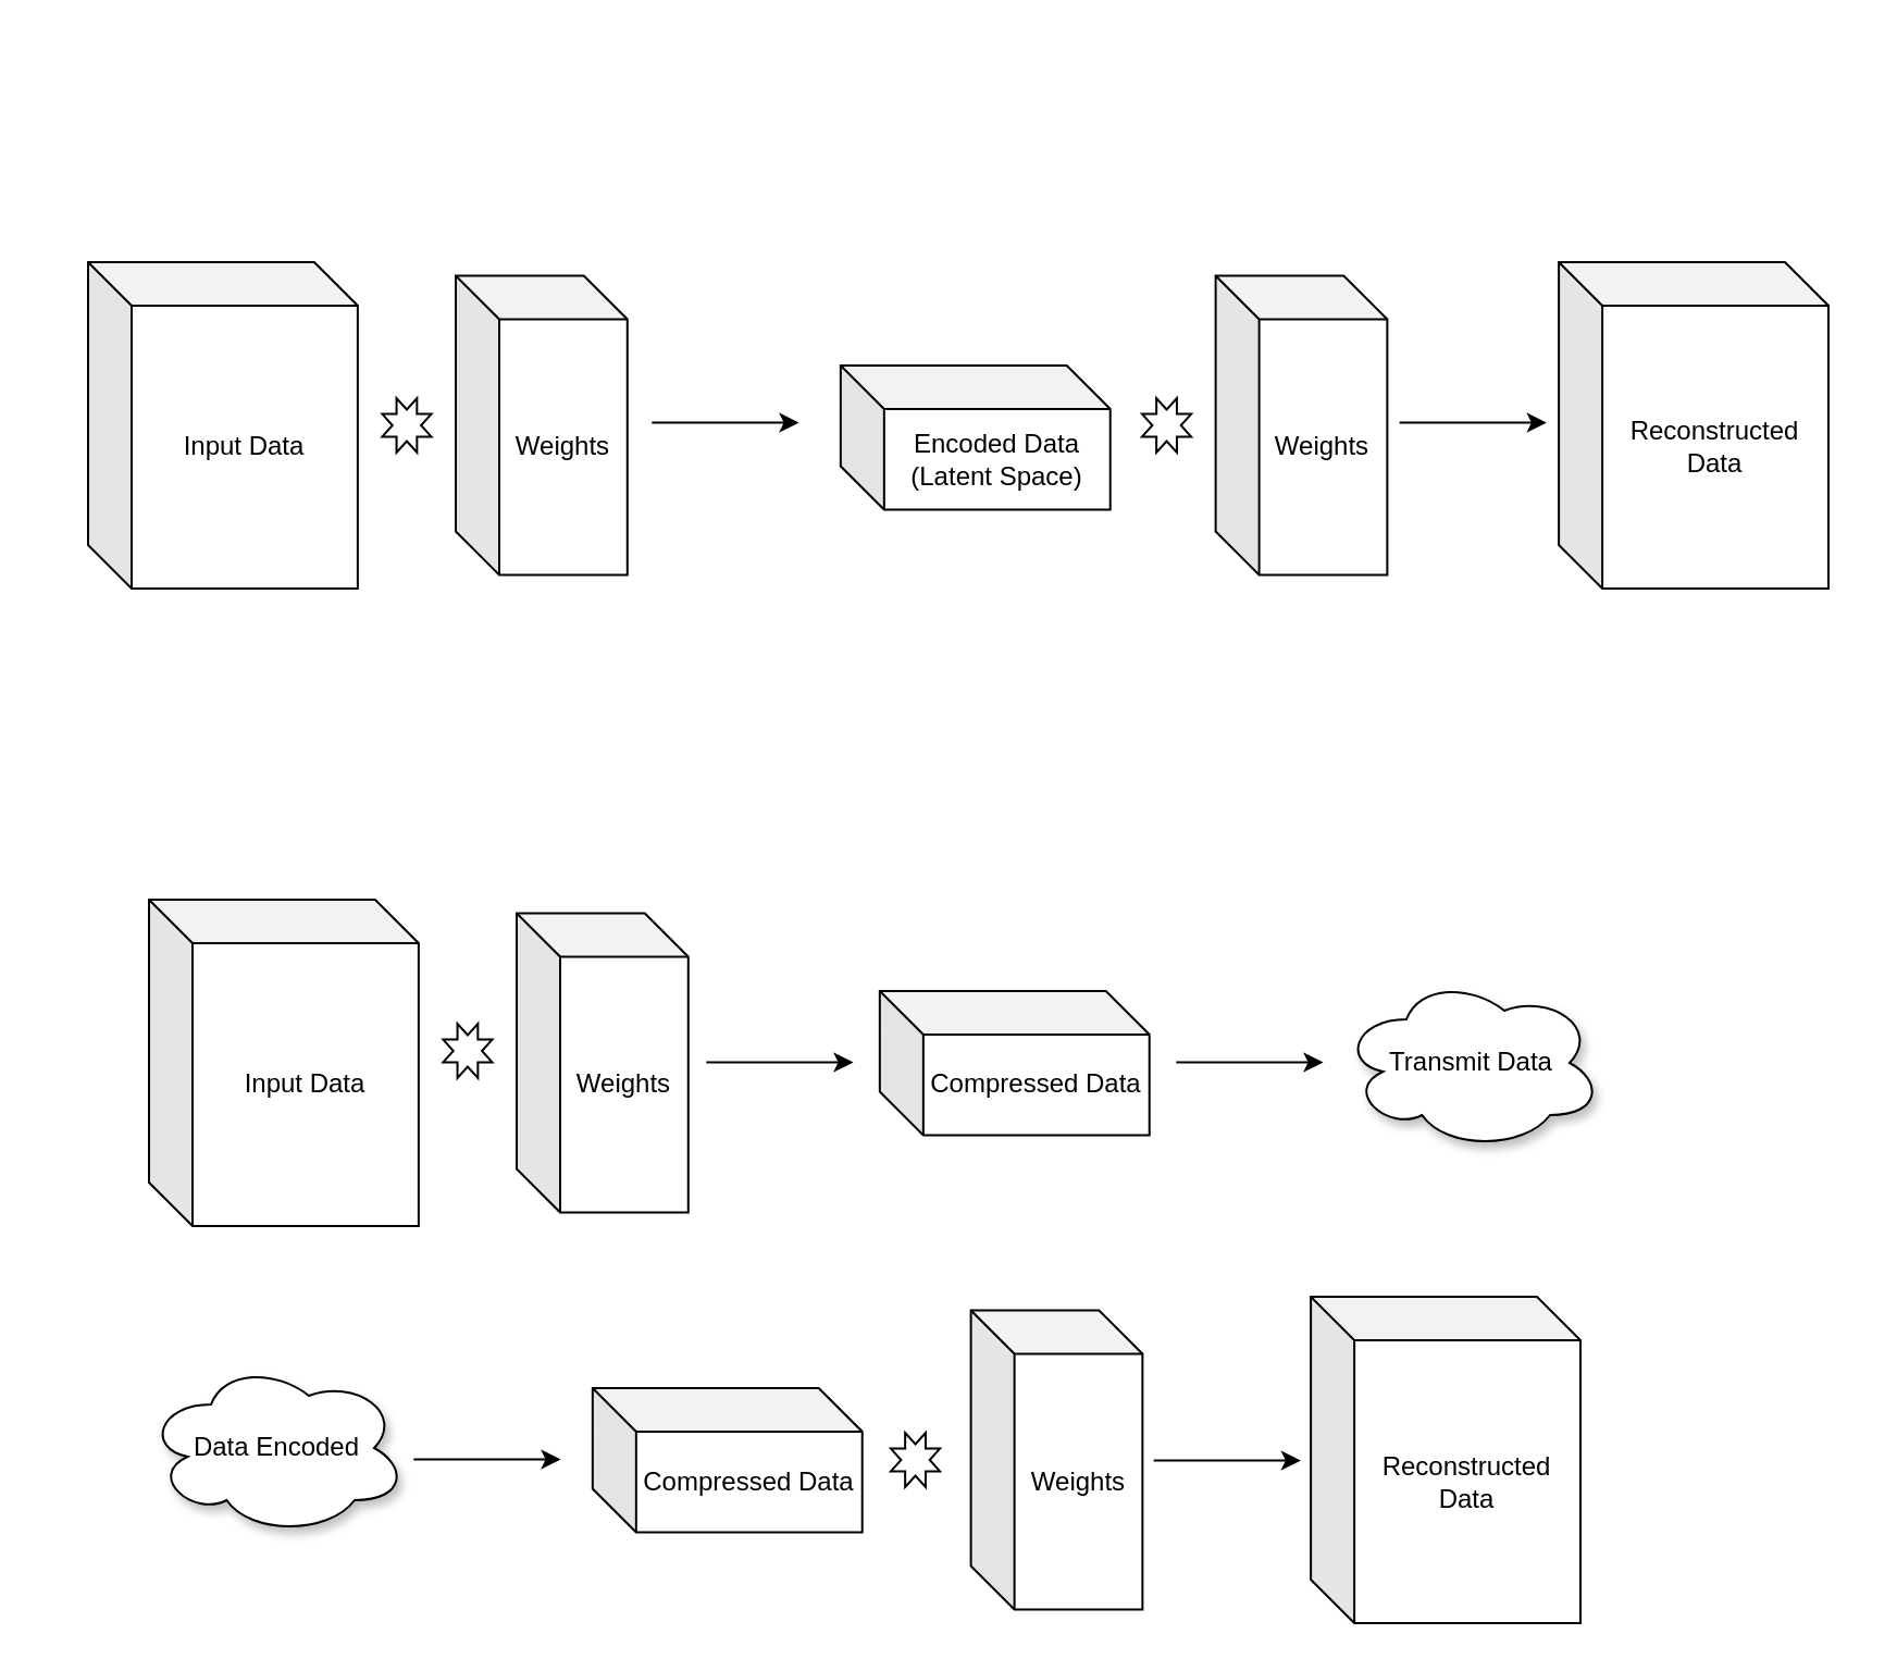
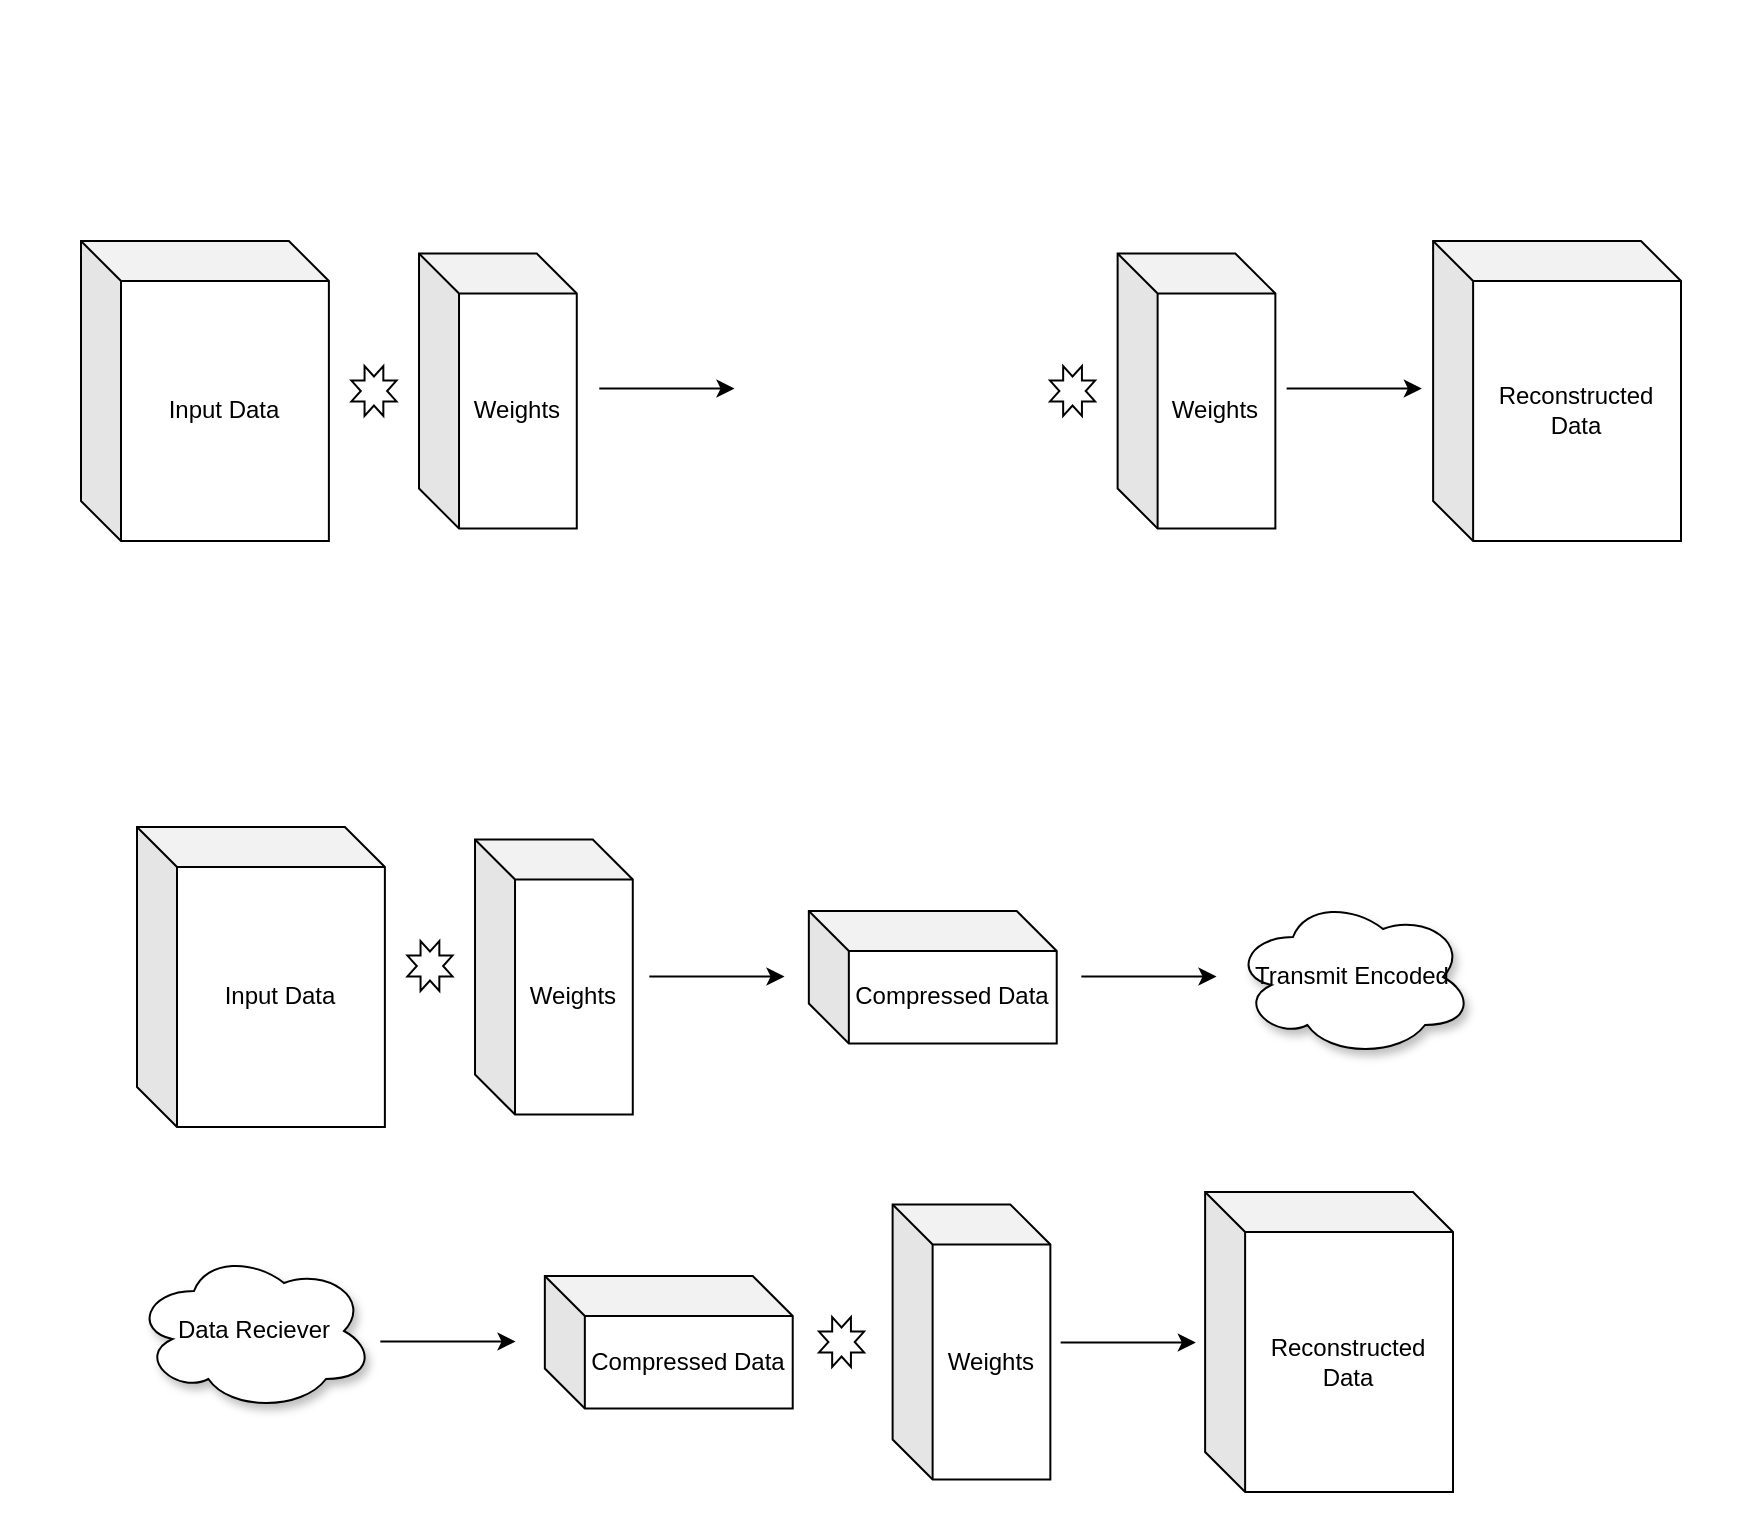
  <mxCell id="0" />
  <mxCell id="1" parent="0" />
  <mxCell id="2" value="" style="rounded=0;whiteSpace=wrap;html=1;shadow=1;opacity=0;" vertex="1" parent="1"><mxGeometry x="20" y="20" width="830" height="353" as="geometry" /></mxCell>
  <mxCell id="3" value="Input Data" style="shape=cube;whiteSpace=wrap;html=1;boundedLbl=1;backgroundOutline=1;darkOpacity=0.05;darkOpacity2=0.1;" parent="1" vertex="1"><mxGeometry x="40" y="120" width="123.944" height="150" as="geometry" /></mxCell>
- <mxCell id="4" value="Encoded Data&lt;br&gt;(Latent Space)&lt;br&gt;" style="shape=cube;whiteSpace=wrap;html=1;boundedLbl=1;backgroundOutline=1;darkOpacity=0.05;darkOpacity2=0.1;" parent="1" vertex="1"><mxGeometry x="385.915" y="167.5" width="123.944" height="66.25" as="geometry" /></mxCell>
  <mxCell id="5" value="" style="verticalLabelPosition=bottom;verticalAlign=top;html=1;shape=mxgraph.basic.8_point_star" parent="1" vertex="1"><mxGeometry x="175.211" y="182.5" width="22.535" height="25.0" as="geometry" /></mxCell>
  <mxCell id="6" value="Weights" style="shape=cube;whiteSpace=wrap;html=1;boundedLbl=1;backgroundOutline=1;darkOpacity=0.05;darkOpacity2=0.1;" parent="1" vertex="1"><mxGeometry x="209.014" y="126.25" width="78.873" height="137.5" as="geometry" /></mxCell>
  <mxCell id="7" value="Reconstructed Data" style="shape=cube;whiteSpace=wrap;html=1;boundedLbl=1;backgroundOutline=1;darkOpacity=0.05;darkOpacity2=0.1;" parent="1" vertex="1"><mxGeometry x="716.056" y="120" width="123.944" height="150" as="geometry" /></mxCell>
  <mxCell id="8" value="" style="verticalLabelPosition=bottom;verticalAlign=top;html=1;shape=mxgraph.basic.8_point_star" parent="1" vertex="1"><mxGeometry x="524.507" y="182.5" width="22.535" height="25.0" as="geometry" /></mxCell>
  <mxCell id="9" value="Weights" style="shape=cube;whiteSpace=wrap;html=1;boundedLbl=1;backgroundOutline=1;darkOpacity=0.05;darkOpacity2=0.1;" parent="1" vertex="1"><mxGeometry x="558.31" y="126.25" width="78.873" height="137.5" as="geometry" /></mxCell>
  <mxCell id="10" value="" style="endArrow=classic;html=1;" parent="1" edge="1"><mxGeometry width="50" height="50" relative="1" as="geometry"><mxPoint x="299.155" y="193.75" as="sourcePoint" /><mxPoint x="366.761" y="193.75" as="targetPoint" /></mxGeometry></mxCell>
  <mxCell id="11" value="" style="endArrow=classic;html=1;" parent="1" edge="1"><mxGeometry width="50" height="50" relative="1" as="geometry"><mxPoint x="642.817" y="193.75" as="sourcePoint" /><mxPoint x="710.423" y="193.75" as="targetPoint" /></mxGeometry></mxCell>
  <mxCell id="12" value="Input Data" style="shape=cube;whiteSpace=wrap;html=1;boundedLbl=1;backgroundOutline=1;darkOpacity=0.05;darkOpacity2=0.1;" vertex="1" parent="1"><mxGeometry x="68" y="413" width="123.944" height="150" as="geometry" /></mxCell>
  <mxCell id="13" value="Compressed Data&lt;br&gt;" style="shape=cube;whiteSpace=wrap;html=1;boundedLbl=1;backgroundOutline=1;darkOpacity=0.05;darkOpacity2=0.1;" vertex="1" parent="1"><mxGeometry x="403.915" y="455" width="123.944" height="66.25" as="geometry" /></mxCell>
  <mxCell id="14" value="" style="verticalLabelPosition=bottom;verticalAlign=top;html=1;shape=mxgraph.basic.8_point_star" vertex="1" parent="1"><mxGeometry x="203.211" y="470" width="22.535" height="25.0" as="geometry" /></mxCell>
  <mxCell id="15" value="Weights" style="shape=cube;whiteSpace=wrap;html=1;boundedLbl=1;backgroundOutline=1;darkOpacity=0.05;darkOpacity2=0.1;" vertex="1" parent="1"><mxGeometry x="237.014" y="419.25" width="78.873" height="137.5" as="geometry" /></mxCell>
  <mxCell id="16" value="" style="endArrow=classic;html=1;" edge="1" parent="1"><mxGeometry width="50" height="50" relative="1" as="geometry"><mxPoint x="324.155" y="487.75" as="sourcePoint" /><mxPoint x="391.761" y="487.75" as="targetPoint" /></mxGeometry></mxCell>
  <mxCell id="17" value="" style="endArrow=classic;html=1;" edge="1" parent="1"><mxGeometry width="50" height="50" relative="1" as="geometry"><mxPoint x="540.155" y="487.75" as="sourcePoint" /><mxPoint x="607.761" y="487.75" as="targetPoint" /></mxGeometry></mxCell>
- <mxCell id="18" value="Transmit Data" style="ellipse;shape=cloud;whiteSpace=wrap;html=1;shadow=1;" vertex="1" parent="1"><mxGeometry x="616" y="448" width="120" height="80" as="geometry" /></mxCell>
+ <mxCell id="18" value="Transmit Encoded" style="ellipse;shape=cloud;whiteSpace=wrap;html=1;shadow=1;" vertex="1" parent="1"><mxGeometry x="616" y="448" width="120" height="80" as="geometry" /></mxCell>
  <mxCell id="19" value="Compressed Data&lt;br&gt;" style="shape=cube;whiteSpace=wrap;html=1;boundedLbl=1;backgroundOutline=1;darkOpacity=0.05;darkOpacity2=0.1;" vertex="1" parent="1"><mxGeometry x="271.915" y="637.5" width="123.944" height="66.25" as="geometry" /></mxCell>
  <mxCell id="20" value="Reconstructed Data" style="shape=cube;whiteSpace=wrap;html=1;boundedLbl=1;backgroundOutline=1;darkOpacity=0.05;darkOpacity2=0.1;" vertex="1" parent="1"><mxGeometry x="602.056" y="595.5" width="123.944" height="150" as="geometry" /></mxCell>
  <mxCell id="21" value="" style="verticalLabelPosition=bottom;verticalAlign=top;html=1;shape=mxgraph.basic.8_point_star" vertex="1" parent="1"><mxGeometry x="409.007" y="658" width="22.535" height="25.0" as="geometry" /></mxCell>
  <mxCell id="22" value="Weights" style="shape=cube;whiteSpace=wrap;html=1;boundedLbl=1;backgroundOutline=1;darkOpacity=0.05;darkOpacity2=0.1;" vertex="1" parent="1"><mxGeometry x="445.81" y="601.75" width="78.873" height="137.5" as="geometry" /></mxCell>
  <mxCell id="23" value="" style="endArrow=classic;html=1;" edge="1" parent="1"><mxGeometry width="50" height="50" relative="1" as="geometry"><mxPoint x="529.817" y="670.75" as="sourcePoint" /><mxPoint x="597.423" y="670.75" as="targetPoint" /></mxGeometry></mxCell>
- <mxCell id="24" value="Data Encoded" style="ellipse;shape=cloud;whiteSpace=wrap;html=1;shadow=1;" vertex="1" parent="1"><mxGeometry x="66.5" y="625" width="120" height="80" as="geometry" /></mxCell>
+ <mxCell id="24" value="Data Reciever" style="ellipse;shape=cloud;whiteSpace=wrap;html=1;shadow=1;" vertex="1" parent="1"><mxGeometry x="66.5" y="625" width="120" height="80" as="geometry" /></mxCell>
  <mxCell id="25" value="" style="endArrow=classic;html=1;" edge="1" parent="1"><mxGeometry width="50" height="50" relative="1" as="geometry"><mxPoint x="189.655" y="670.25" as="sourcePoint" /><mxPoint x="257.261" y="670.25" as="targetPoint" /></mxGeometry></mxCell>
